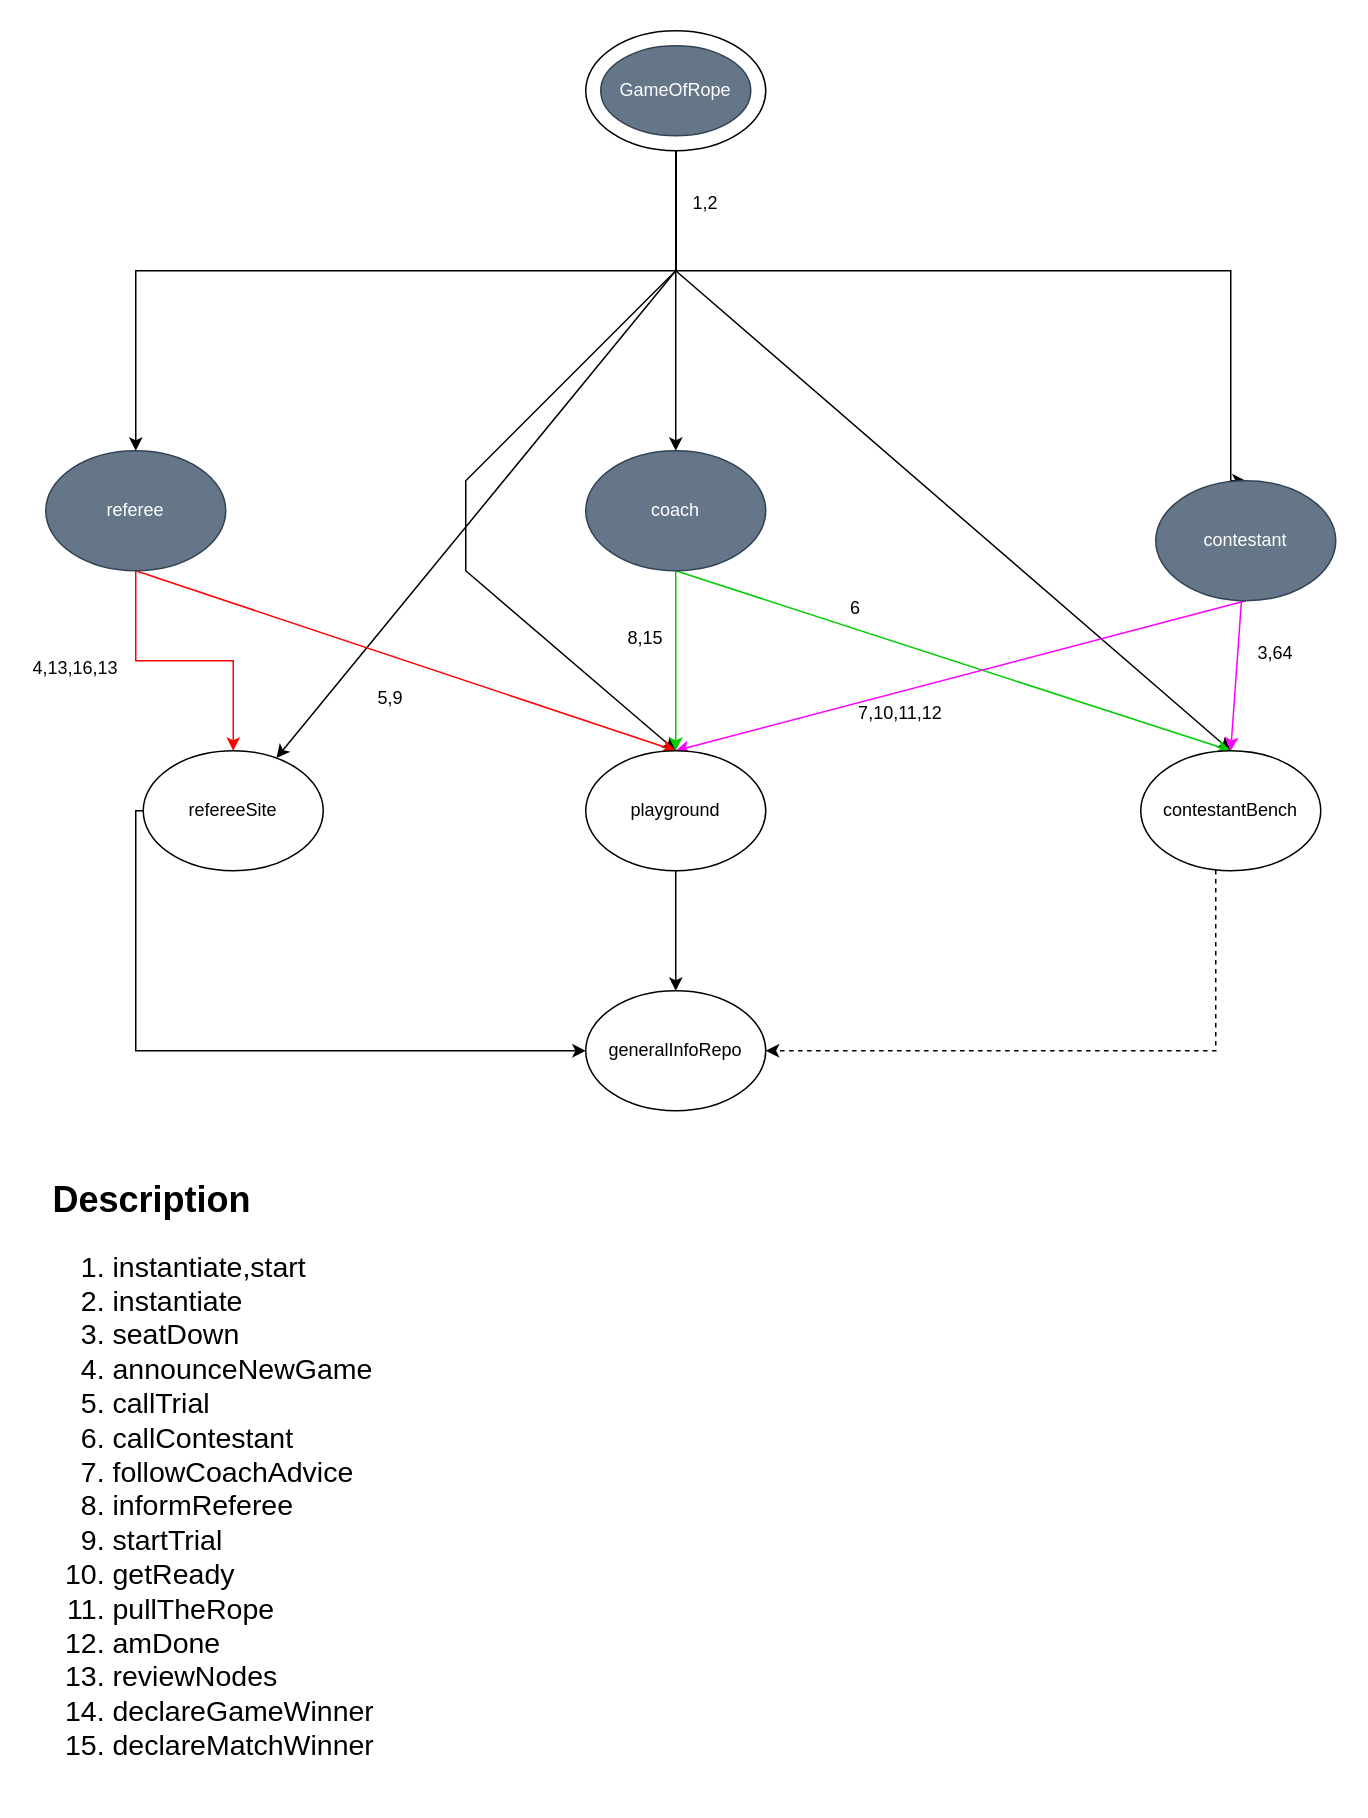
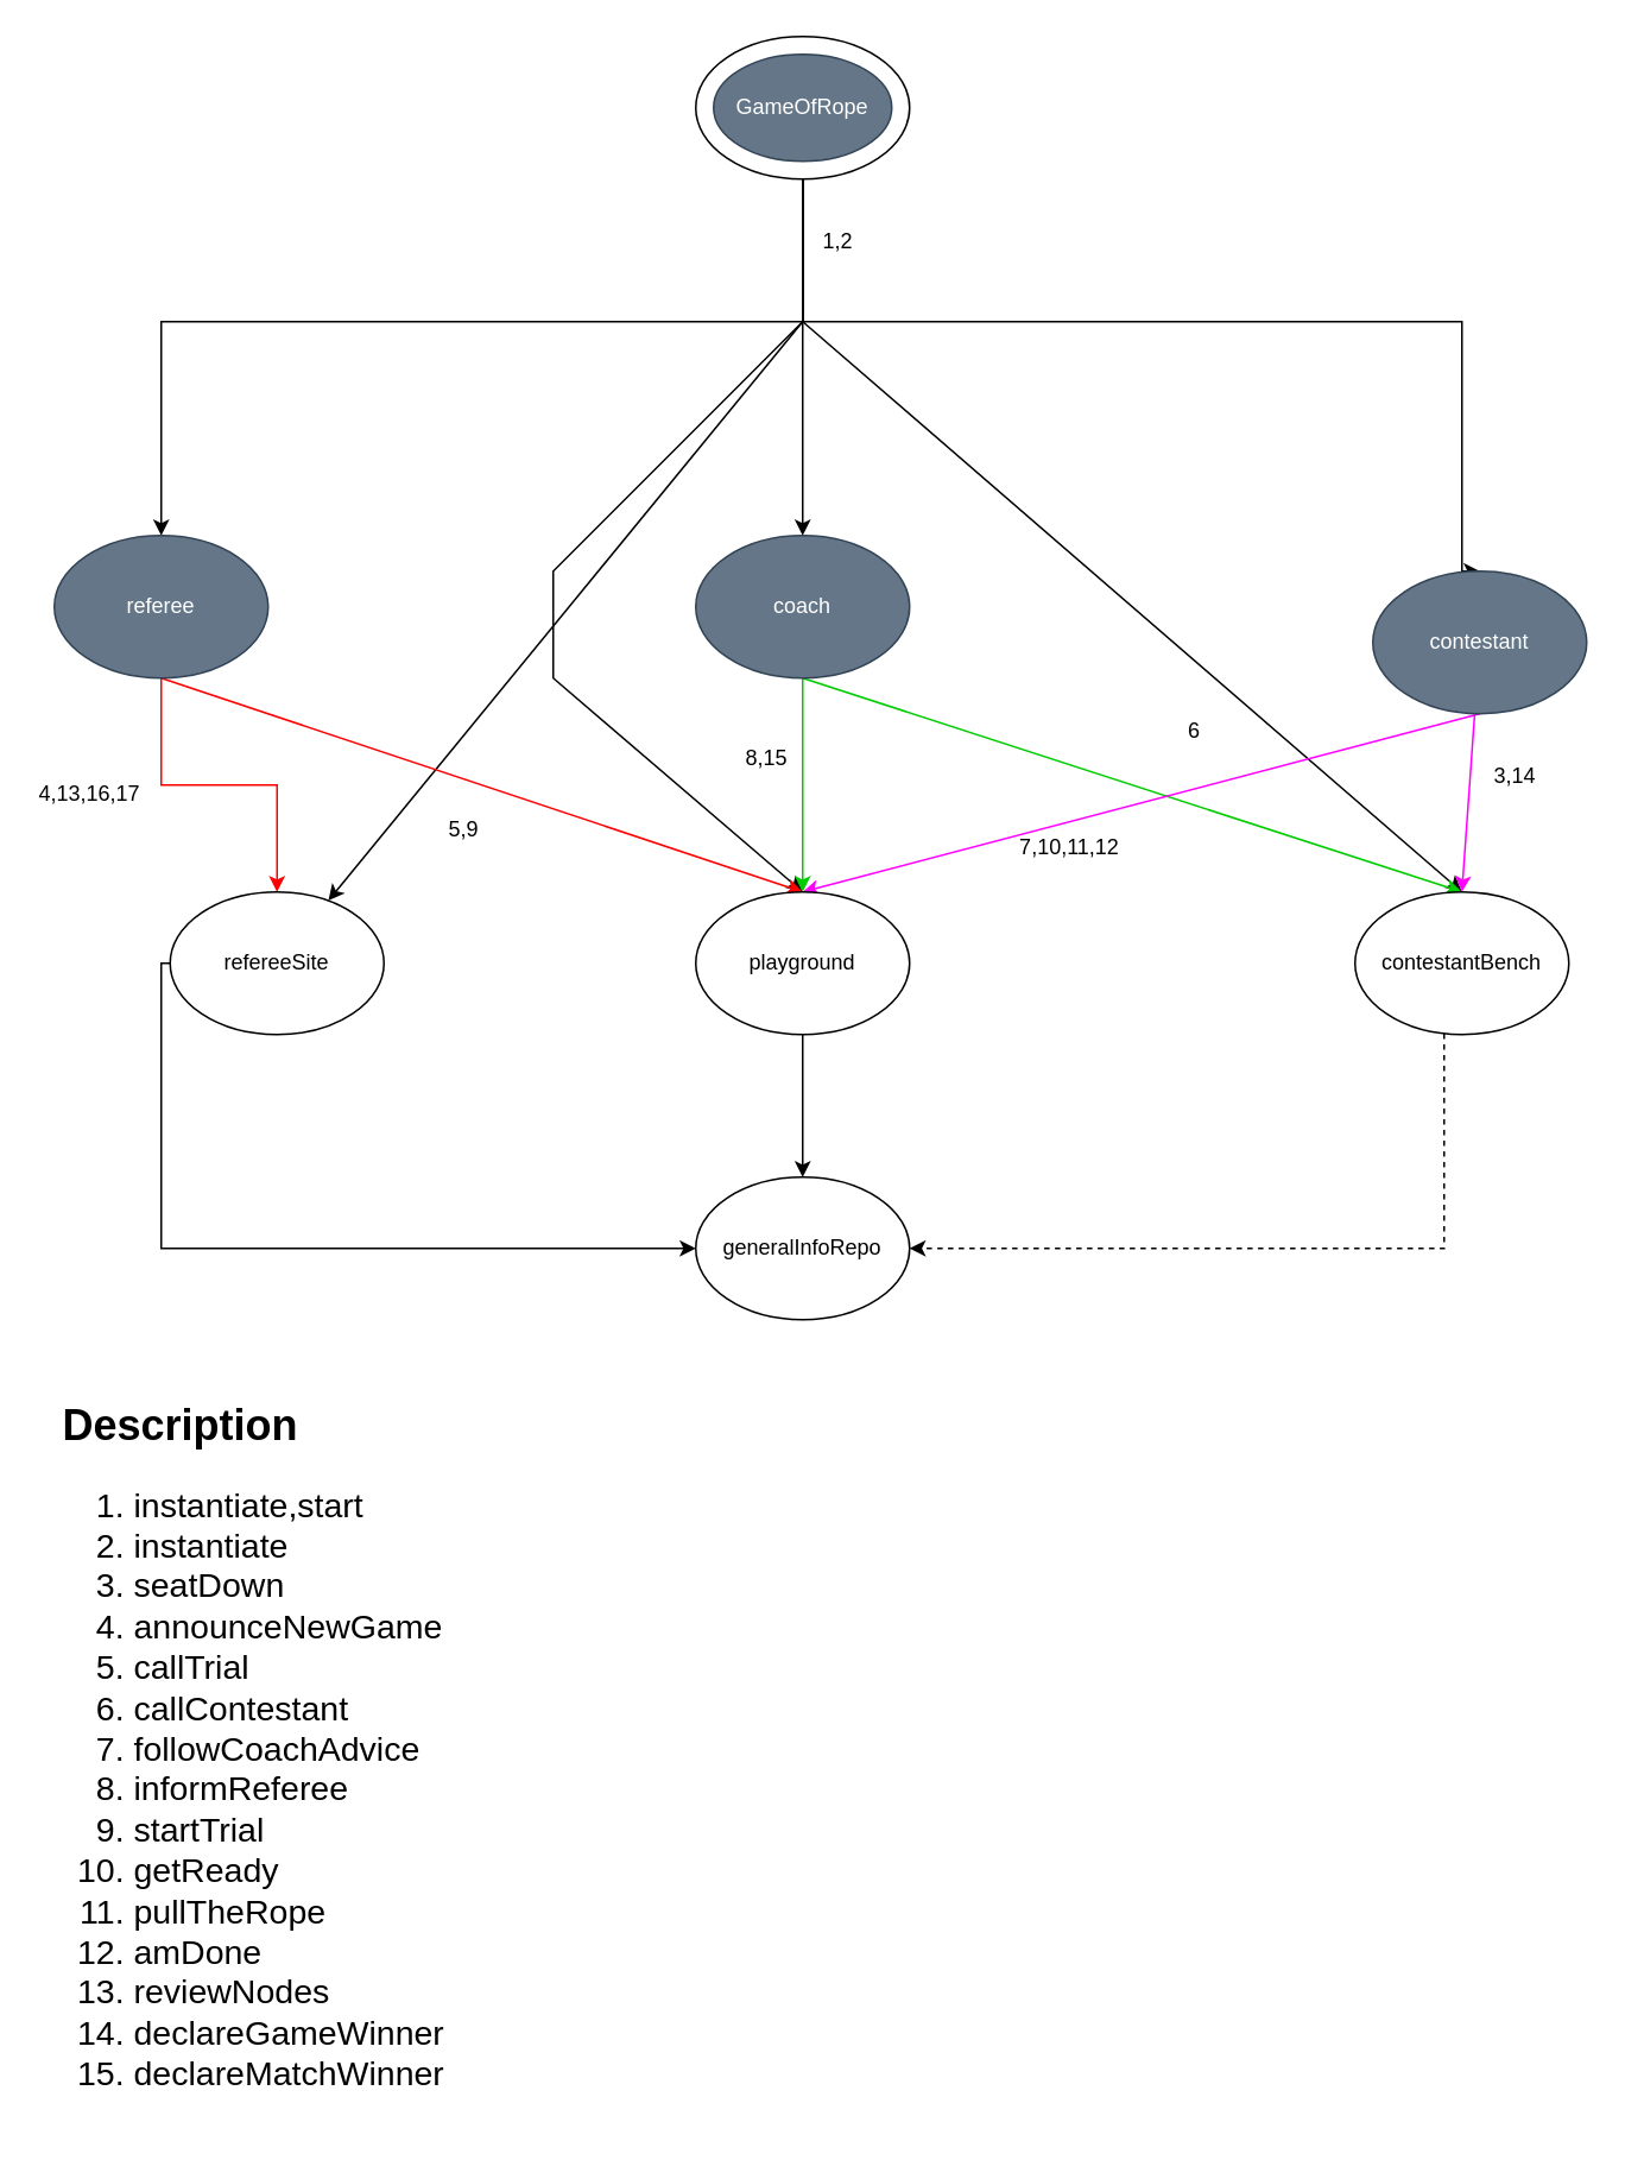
  <mxCell id="0" />
  <mxCell id="1" parent="0" />
  <mxCell id="2" style="edgeStyle=orthogonalEdgeStyle;rounded=0;orthogonalLoop=1;jettySize=auto;html=1;entryX=0.5;entryY=0;entryDx=0;entryDy=0;" edge="1" parent="1" source="8" target="15"><mxGeometry relative="1" as="geometry" /></mxCell>
  <mxCell id="3" style="edgeStyle=orthogonalEdgeStyle;rounded=0;orthogonalLoop=1;jettySize=auto;html=1;entryX=0.5;entryY=0;entryDx=0;entryDy=0;" edge="1" parent="1" source="8" target="18"><mxGeometry relative="1" as="geometry"><Array as="points"><mxPoint x="450" y="180" /><mxPoint x="820" y="180" /></Array></mxGeometry></mxCell>
  <mxCell id="4" style="edgeStyle=orthogonalEdgeStyle;rounded=0;orthogonalLoop=1;jettySize=auto;html=1;entryX=0.5;entryY=0;entryDx=0;entryDy=0;" edge="1" parent="1" source="8" target="12"><mxGeometry relative="1" as="geometry"><Array as="points"><mxPoint x="450" y="180" /><mxPoint x="90" y="180" /></Array></mxGeometry></mxCell>
  <mxCell id="5" style="rounded=0;orthogonalLoop=1;jettySize=auto;html=1;" edge="1" parent="1" source="8" target="20"><mxGeometry relative="1" as="geometry"><Array as="points"><mxPoint x="450" y="180" /></Array></mxGeometry></mxCell>
  <mxCell id="6" style="rounded=0;orthogonalLoop=1;jettySize=auto;html=1;entryX=0.5;entryY=0;entryDx=0;entryDy=0;" edge="1" parent="1" source="8" target="24"><mxGeometry relative="1" as="geometry"><Array as="points"><mxPoint x="450" y="180" /></Array></mxGeometry></mxCell>
  <mxCell id="7" style="rounded=0;orthogonalLoop=1;jettySize=auto;html=1;entryX=0.5;entryY=0;entryDx=0;entryDy=0;" edge="1" parent="1" source="8" target="22"><mxGeometry relative="1" as="geometry"><Array as="points"><mxPoint x="450" y="180" /><mxPoint x="310" y="320" /><mxPoint x="310" y="380" /></Array></mxGeometry></mxCell>
  <mxCell id="8" value="" style="ellipse;whiteSpace=wrap;html=1;" vertex="1" parent="1"><mxGeometry x="390" y="20" width="120" height="80" as="geometry" /></mxCell>
  <mxCell id="9" value="GameOfRope" style="ellipse;whiteSpace=wrap;html=1;fillColor=#647687;fontColor=#ffffff;strokeColor=#314354;" vertex="1" parent="1"><mxGeometry x="400" y="30" width="100" height="60" as="geometry" /></mxCell>
  <mxCell id="10" style="edgeStyle=orthogonalEdgeStyle;rounded=0;orthogonalLoop=1;jettySize=auto;html=1;entryX=0.5;entryY=0;entryDx=0;entryDy=0;fillColor=#e51400;strokeColor=#FF0000;" edge="1" parent="1" source="12" target="20"><mxGeometry relative="1" as="geometry" /></mxCell>
  <mxCell id="11" style="rounded=0;orthogonalLoop=1;jettySize=auto;html=1;exitX=0.5;exitY=1;exitDx=0;exitDy=0;entryX=0.5;entryY=0;entryDx=0;entryDy=0;strokeColor=#FF0000;fillColor=#e51400;" edge="1" parent="1" source="12" target="22"><mxGeometry relative="1" as="geometry" /></mxCell>
  <mxCell id="12" value="referee" style="ellipse;whiteSpace=wrap;html=1;fillColor=#647687;strokeColor=#314354;fontColor=#ffffff;" vertex="1" parent="1"><mxGeometry y="300" width="120" height="80" as="geometry" x="30" /></mxCell>
  <mxCell id="13" style="rounded=0;orthogonalLoop=1;jettySize=auto;html=1;entryX=0.5;entryY=0;entryDx=0;entryDy=0;strokeColor=#00CC00;" edge="1" parent="1" source="15" target="22"><mxGeometry relative="1" as="geometry" /></mxCell>
  <mxCell id="14" style="rounded=0;orthogonalLoop=1;jettySize=auto;html=1;entryX=0.5;entryY=0;entryDx=0;entryDy=0;strokeColor=#00CC00;" edge="1" parent="1" target="24"><mxGeometry relative="1" as="geometry"><mxPoint x="450" y="380" as="sourcePoint" /></mxGeometry></mxCell>
  <mxCell id="15" value="coach" style="ellipse;whiteSpace=wrap;html=1;fillColor=#647687;strokeColor=#314354;fontColor=#ffffff;" vertex="1" parent="1"><mxGeometry x="390" y="300" width="120" height="80" as="geometry" /></mxCell>
  <mxCell id="16" style="rounded=0;orthogonalLoop=1;jettySize=auto;html=1;entryX=0.5;entryY=0;entryDx=0;entryDy=0;strokeColor=#FF00FF;" edge="1" parent="1" source="18" target="24"><mxGeometry relative="1" as="geometry" /></mxCell>
  <mxCell id="17" style="rounded=0;orthogonalLoop=1;jettySize=auto;html=1;entryX=0.5;entryY=0;entryDx=0;entryDy=0;strokeColor=#FF00FF;exitX=0.5;exitY=1;exitDx=0;exitDy=0;" edge="1" parent="1" source="18" target="22"><mxGeometry relative="1" as="geometry" /></mxCell>
  <mxCell id="18" value="contestant" style="ellipse;whiteSpace=wrap;html=1;fillColor=#647687;strokeColor=#314354;fontColor=#ffffff;" vertex="1" parent="1"><mxGeometry x="770" y="320" width="120" height="80" as="geometry" /></mxCell>
  <mxCell id="19" style="edgeStyle=orthogonalEdgeStyle;rounded=0;orthogonalLoop=1;jettySize=auto;html=1;entryX=0;entryY=0.5;entryDx=0;entryDy=0;" edge="1" parent="1" source="20" target="25"><mxGeometry relative="1" as="geometry"><Array as="points"><mxPoint x="90" y="700" /></Array></mxGeometry></mxCell>
  <mxCell id="20" value="refereeSite" style="ellipse;whiteSpace=wrap;html=1;" vertex="1" parent="1"><mxGeometry x="95" y="500" width="120" height="80" as="geometry" /></mxCell>
  <mxCell id="21" style="edgeStyle=orthogonalEdgeStyle;rounded=0;orthogonalLoop=1;jettySize=auto;html=1;exitX=0.5;exitY=1;exitDx=0;exitDy=0;entryX=0.5;entryY=0;entryDx=0;entryDy=0;" edge="1" parent="1" source="22" target="25"><mxGeometry relative="1" as="geometry" /></mxCell>
  <mxCell id="22" value="playground" style="ellipse;whiteSpace=wrap;html=1;" vertex="1" parent="1"><mxGeometry x="390" y="500" width="120" height="80" as="geometry" /></mxCell>
  <mxCell id="23" style="edgeStyle=orthogonalEdgeStyle;rounded=0;orthogonalLoop=1;jettySize=auto;html=1;entryX=1;entryY=0.5;entryDx=0;entryDy=0;dashed=1;" edge="1" parent="1" source="24" target="25"><mxGeometry relative="1" as="geometry"><Array as="points"><mxPoint x="810" y="700" /></Array></mxGeometry></mxCell>
  <mxCell id="24" value="contestantBench" style="ellipse;whiteSpace=wrap;html=1;" vertex="1" parent="1"><mxGeometry x="760" y="500" width="120" height="80" as="geometry" /></mxCell>
  <mxCell id="25" value="generalInfoRepo" style="ellipse;whiteSpace=wrap;html=1;" vertex="1" parent="1"><mxGeometry x="390" y="660" width="120" height="80" as="geometry" /></mxCell>
  <mxCell id="26" value="1,2" style="text;html=1;align=center;verticalAlign=middle;whiteSpace=wrap;rounded=0;" vertex="1" parent="1"><mxGeometry x="440" y="120" width="60" height="30" as="geometry" /></mxCell>
- <mxCell id="27" value="4,13,16,13" style="text;html=1;align=center;verticalAlign=middle;whiteSpace=wrap;rounded=0;" vertex="1" parent="1"><mxGeometry x="20" y="430" width="60" height="30" as="geometry" /></mxCell>
+ <mxCell id="27" value="4,13,16,17" style="text;html=1;align=center;verticalAlign=middle;whiteSpace=wrap;rounded=0;" vertex="1" parent="1"><mxGeometry x="20" y="430" width="60" height="30" as="geometry" /></mxCell>
  <mxCell id="28" value="5,9" style="text;html=1;align=center;verticalAlign=middle;whiteSpace=wrap;rounded=0;" vertex="1" parent="1"><mxGeometry x="230" y="450" width="60" height="30" as="geometry" /></mxCell>
  <mxCell id="29" value="8,15" style="text;html=1;align=center;verticalAlign=middle;whiteSpace=wrap;rounded=0;" vertex="1" parent="1"><mxGeometry x="400" y="410" width="60" height="30" as="geometry" /></mxCell>
- <mxCell id="30" value="6" style="text;html=1;align=center;verticalAlign=middle;whiteSpace=wrap;rounded=0;" vertex="1" parent="1"><mxGeometry x="540" y="390" width="60" height="30" as="geometry" /></mxCell>
+ <mxCell id="30" value="6" style="text;html=1;align=center;verticalAlign=middle;whiteSpace=wrap;rounded=0;" vertex="1" parent="1"><mxGeometry x="640" y="395" width="60" height="30" as="geometry" /></mxCell>
  <mxCell id="31" value="7,10,11,12" style="text;html=1;align=center;verticalAlign=middle;whiteSpace=wrap;rounded=0;" vertex="1" parent="1"><mxGeometry x="570" y="460" width="60" height="30" as="geometry" /></mxCell>
- <mxCell id="32" value="3,64" style="text;html=1;align=center;verticalAlign=middle;whiteSpace=wrap;rounded=0;" vertex="1" parent="1"><mxGeometry x="820" y="420" width="60" height="30" as="geometry" /></mxCell>
+ <mxCell id="32" value="3,14" style="text;html=1;align=center;verticalAlign=middle;whiteSpace=wrap;rounded=0;" vertex="1" parent="1"><mxGeometry x="820" y="420" width="60" height="30" as="geometry" /></mxCell>
  <mxCell id="33" value="&lt;h1&gt;Description&lt;br&gt;&lt;/h1&gt;&lt;ol style=&quot;font-size: 19px;&quot;&gt;&lt;li&gt;instantiate,start&lt;br&gt;&lt;/li&gt;&lt;li&gt;instantiate&lt;/li&gt;&lt;li&gt;seatDown&lt;/li&gt;&lt;li&gt;announceNewGame&lt;/li&gt;&lt;li&gt;callTrial&lt;/li&gt;&lt;li&gt;callContestant&lt;/li&gt;&lt;li&gt;followCoachAdvice&lt;/li&gt;&lt;li&gt;informReferee&lt;/li&gt;&lt;li&gt;startTrial&lt;/li&gt;&lt;li&gt;getReady&lt;/li&gt;&lt;li&gt;pullTheRope&lt;/li&gt;&lt;li&gt;amDone&lt;/li&gt;&lt;li&gt;reviewNodes&lt;/li&gt;&lt;li&gt;declareGameWinner&lt;/li&gt;&lt;li&gt;declareMatchWinner&lt;br&gt;&lt;/li&gt;&lt;/ol&gt;" style="text;html=1;spacing=5;spacingTop=-20;whiteSpace=wrap;overflow=hidden;rounded=0;" vertex="1" parent="1"><mxGeometry y="780" width="300" height="410" as="geometry" x="30" /></mxCell>
